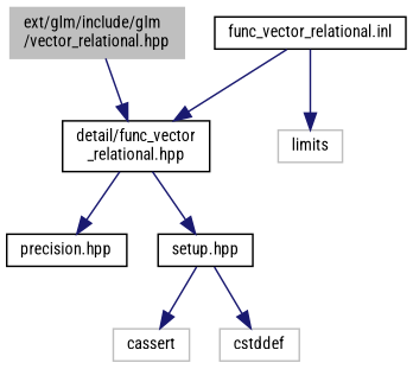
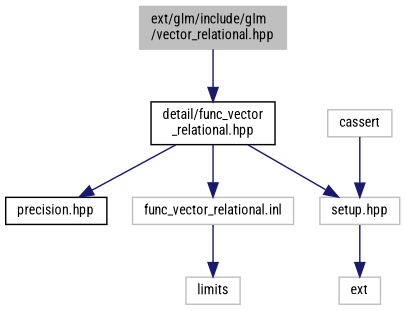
  digraph {
    fontname="Roboto Condensed"
    node [color=grey75 fillcolor=white fontname="Roboto Condensed" fontsize=10 shape=record style=filled]
    edge [color=midnightblue fontname="Roboto Condensed" fontsize=10 labelfontname=Helvetica labelfontsize=10 style=solid]
    n1 [fillcolor=grey75 fontcolor=black height=0.2 label="ext/glm/include/glm\l/vector_relational.hpp" width=0.4]
    n2 [color=black height=0.2 label="detail/func_vector\l_relational.hpp" width=0.4]
    n3 [color=black height=0.2 label="precision.hpp" width=0.4]
-   n4 [color=black height=0.2 label="setup.hpp" width=0.4]
-   n5 [color=black height=0.2 label="func_vector_relational.inl" width=0.4]
+   n4 [height=0.2 label="setup.hpp" width=0.4]
+   n5 [height=0.2 label="func_vector_relational.inl" width=0.4]
    n6 [height=0.2 label=cassert width=0.4]
-   n7 [height=0.2 label=cstddef width=0.4]
+   n7 [height=0.2 label=ext width=0.4]
    n8 [height=0.2 label=limits width=0.4]
    n1 -> n2
    n2 -> n3
    n2 -> n4
-   n5 -> n2
-   n4 -> n6
+   n2 -> n5
+   n6 -> n4
    n4 -> n7
    n5 -> n8
  }
